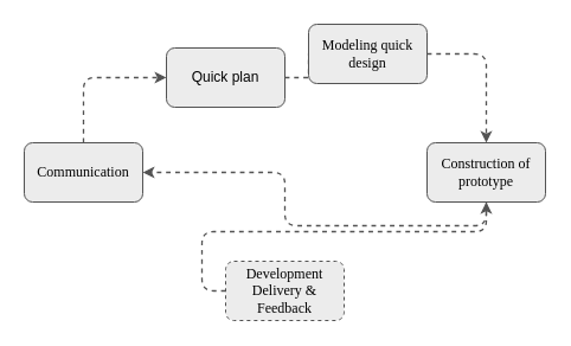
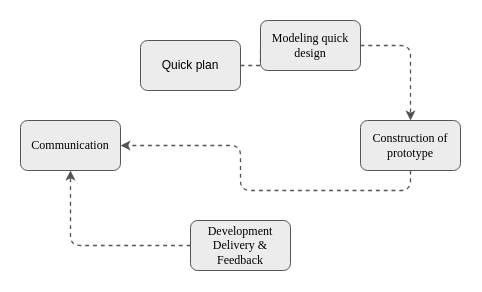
  <mxCell id="0" />
  <mxCell id="1" parent="0" />
- <mxCell id="2" value="" style="edgeStyle=orthogonalEdgeStyle;orthogonalLoop=1;jettySize=auto;html=1;strokeWidth=1.3;exitX=0.5;exitY=0;exitDx=0;exitDy=0;entryX=0;entryY=0.5;entryDx=0;entryDy=0;elbow=vertical;strokeColor=#535353;dashed=1;rounded=1;" edge="1" parent="1" source="3" target="5"><mxGeometry relative="1" as="geometry" /></mxCell>
  <mxCell id="3" value="Communication" style="rounded=1;whiteSpace=wrap;html=1;absoluteArcSize=1;arcSize=14;strokeWidth=1;strokeColor=#535353;fillColor=#ECECEC;fontFamily=Ubuntu;" vertex="1" parent="1"><mxGeometry x="20" y="120" width="100" height="50" as="geometry" /></mxCell>
  <mxCell id="4" value="" style="edgeStyle=orthogonalEdgeStyle;rounded=0;orthogonalLoop=1;jettySize=auto;html=1;entryX=0;entryY=0.5;entryDx=0;entryDy=0;endArrow=none;endFill=0;strokeWidth=1.3;strokeColor=#535353;dashed=1;" edge="1" parent="1" source="5" target="7"><mxGeometry relative="1" as="geometry" /></mxCell>
  <mxCell id="5" value="Quick plan" style="rounded=1;whiteSpace=wrap;html=1;arcSize=14;strokeWidth=1;strokeColor=#535353;fillColor=#ECECEC;" vertex="1" parent="1"><mxGeometry x="140" y="40" width="100" height="50" as="geometry" /></mxCell>
  <mxCell id="6" value="" style="edgeStyle=orthogonalEdgeStyle;orthogonalLoop=1;jettySize=auto;html=1;strokeWidth=1.3;strokeColor=#535353;exitX=1;exitY=0.5;exitDx=0;exitDy=0;entryX=0.5;entryY=0;entryDx=0;entryDy=0;dashed=1;rounded=1;jumpStyle=none;" edge="1" parent="1" source="7" target="9"><mxGeometry relative="1" as="geometry" /></mxCell>
  <mxCell id="7" value="Modeling quick design" style="rounded=1;whiteSpace=wrap;html=1;arcSize=14;strokeWidth=1;strokeColor=#535353;fillColor=#ECECEC;fontFamily=Ubuntu;fontSource=https%3A%2F%2Ffonts.googleapis.com%2Fcss%3Ffamily%3DUbuntu;" vertex="1" parent="1"><mxGeometry x="260" y="20" width="100" height="50" as="geometry" /></mxCell>
  <mxCell id="8" value="" style="edgeStyle=orthogonalEdgeStyle;orthogonalLoop=1;jettySize=auto;html=1;strokeWidth=1.3;exitX=0.5;exitY=1;exitDx=0;exitDy=0;strokeColor=#535353;dashed=1;rounded=1;jumpStyle=line;" edge="1" parent="1" source="9" target="3"><mxGeometry relative="1" as="geometry" /></mxCell>
  <mxCell id="9" value="Construction of prototype" style="rounded=1;whiteSpace=wrap;html=1;arcSize=14;strokeWidth=1;strokeColor=#535353;fillColor=#ECECEC;fontFamily=Ubuntu;" vertex="1" parent="1"><mxGeometry x="360" y="120" width="100" height="50" as="geometry" /></mxCell>
- <mxCell id="10" style="edgeStyle=orthogonalEdgeStyle;orthogonalLoop=1;jettySize=auto;html=1;strokeWidth=1.3;exitX=0;exitY=0.5;exitDx=0;exitDy=0;strokeColor=#535353;dashed=1;rounded=1;" edge="1" parent="1" source="11" target="9"><mxGeometry relative="1" as="geometry" /></mxCell>
- <mxCell id="11" value="Development Delivery &amp;amp; Feedback" style="rounded=1;whiteSpace=wrap;html=1;arcSize=14;strokeWidth=1;strokeColor=#535353;fillColor=#ECECEC;fontFamily=Ubuntu;dashed=1;" vertex="1" parent="1"><mxGeometry x="190" y="220" width="100" height="50" as="geometry" /></mxCell>
+ <mxCell id="10" style="edgeStyle=orthogonalEdgeStyle;orthogonalLoop=1;jettySize=auto;html=1;entryX=0.5;entryY=1;entryDx=0;entryDy=0;strokeWidth=1.3;exitX=0;exitY=0.5;exitDx=0;exitDy=0;strokeColor=#535353;dashed=1;rounded=1;" edge="1" parent="1" source="11" target="3"><mxGeometry relative="1" as="geometry" /></mxCell>
+ <mxCell id="11" value="Development Delivery &amp;amp; Feedback" style="rounded=1;whiteSpace=wrap;html=1;arcSize=14;strokeWidth=1;strokeColor=#535353;fillColor=#ECECEC;fontFamily=Ubuntu;" vertex="1" parent="1"><mxGeometry x="190" y="220" width="100" height="50" as="geometry" /></mxCell>
